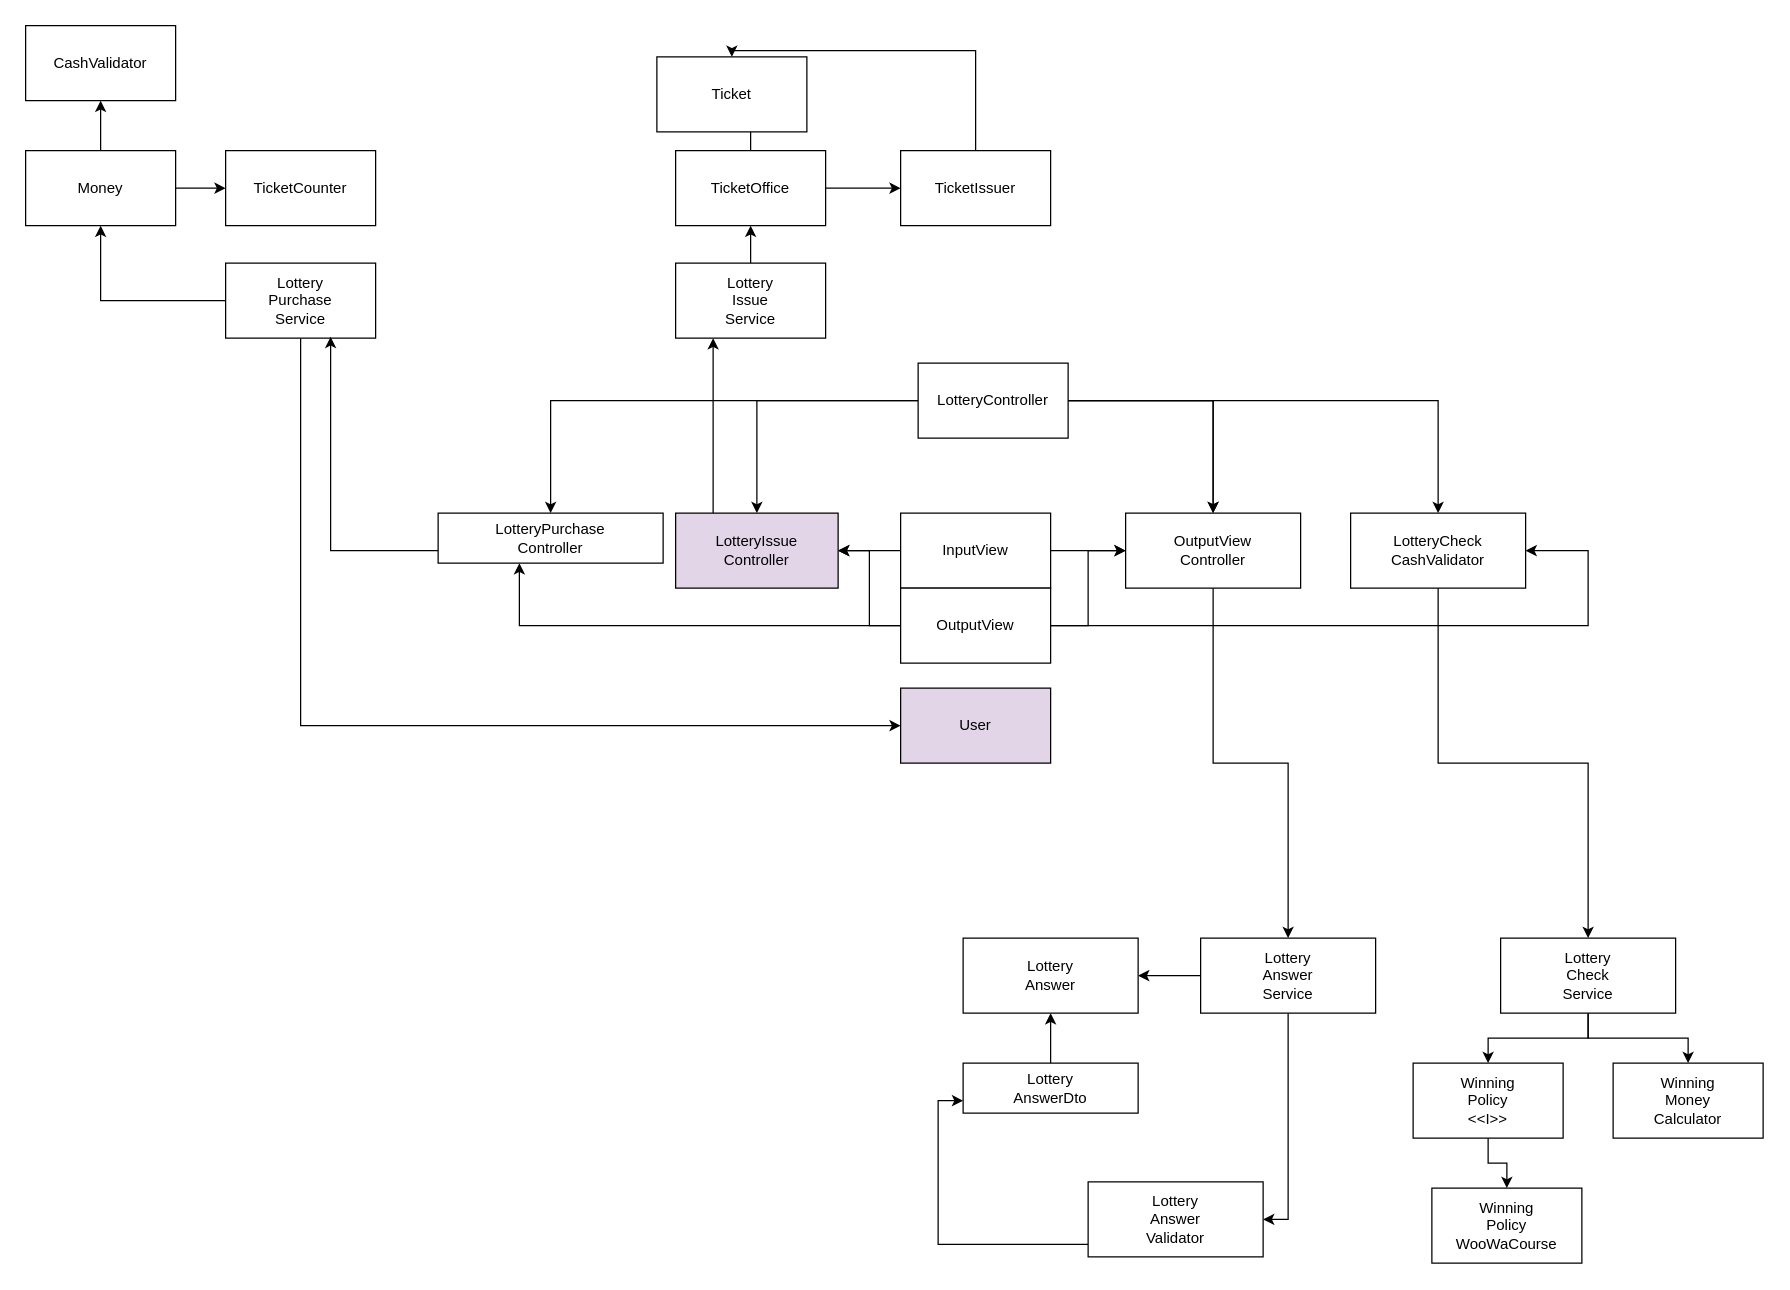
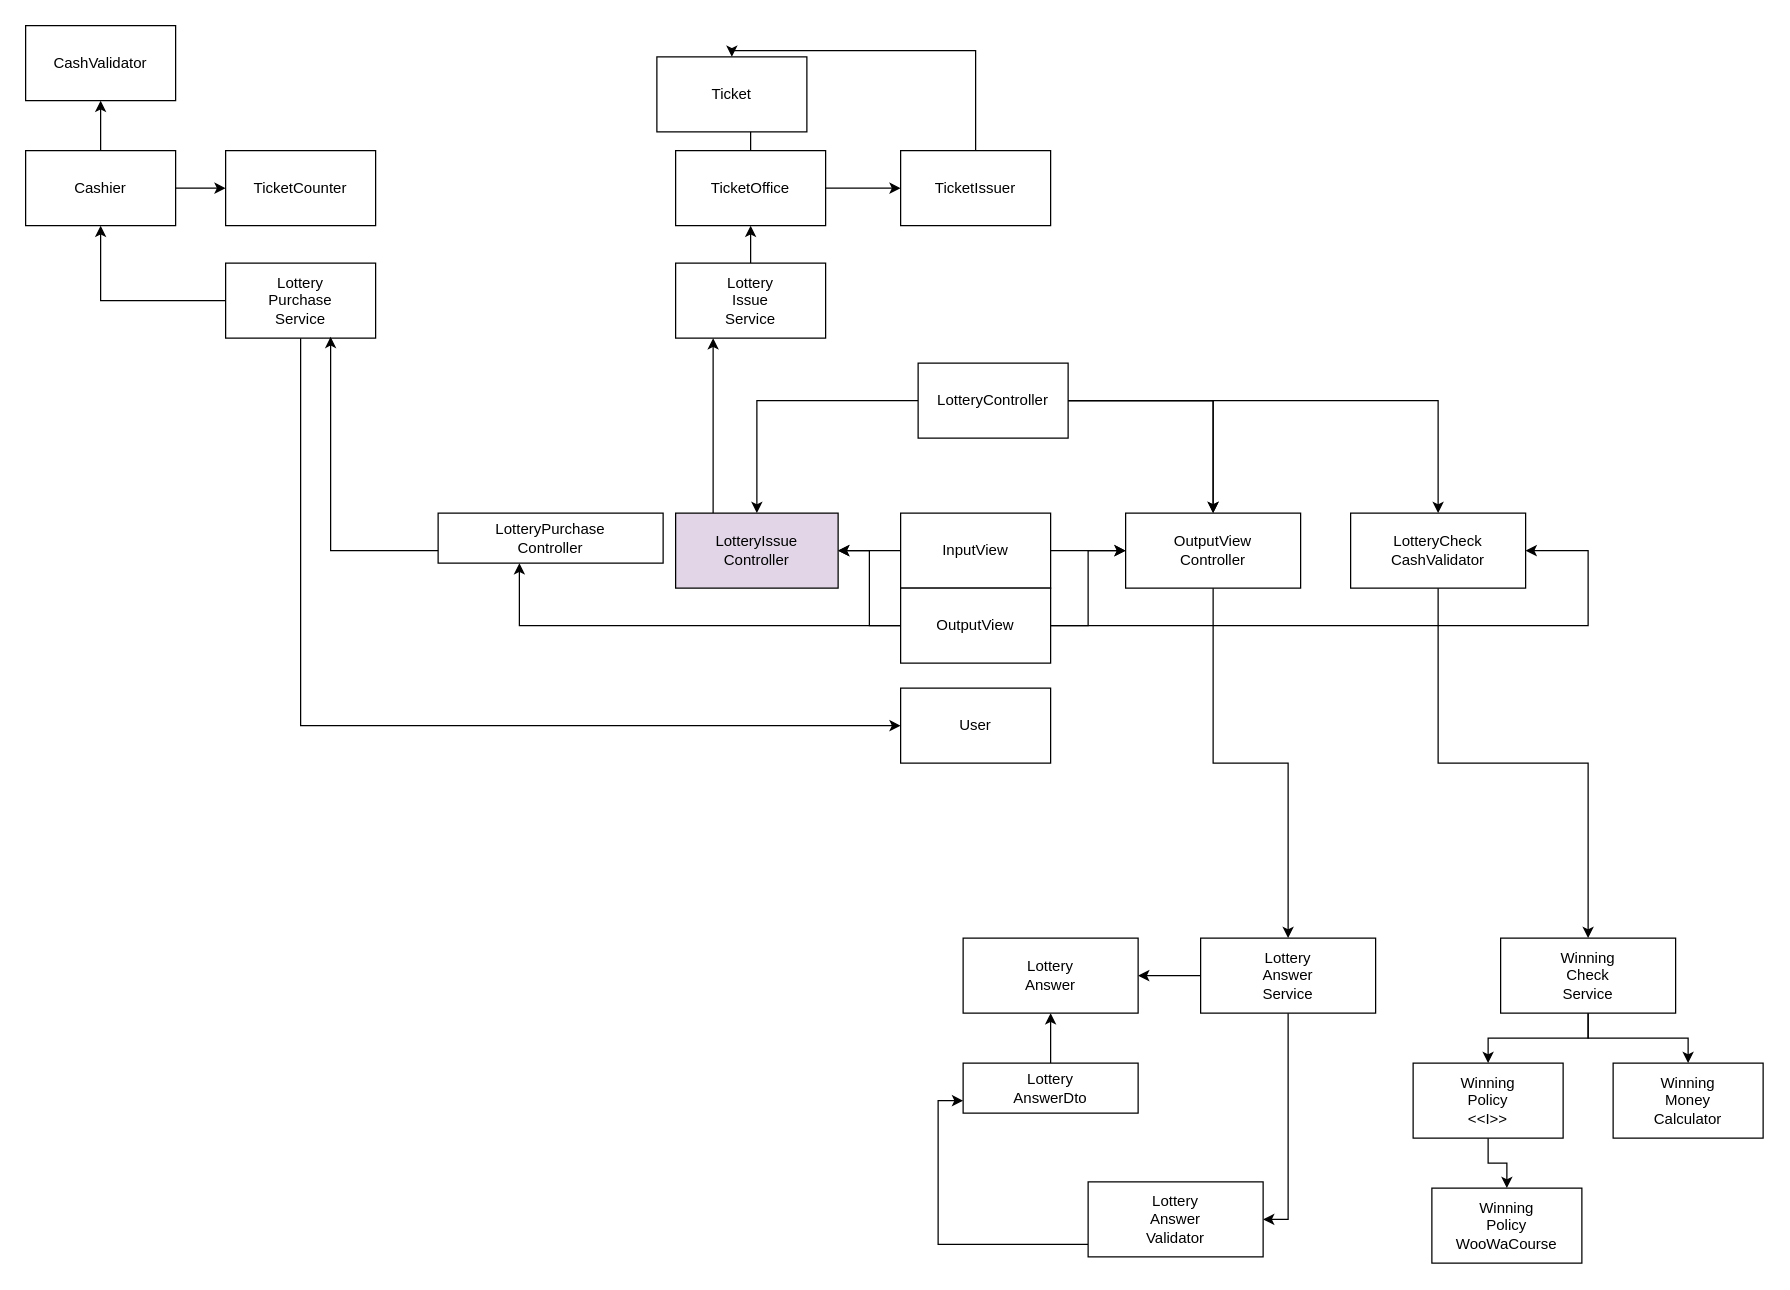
  <mxCell id="0" />
  <mxCell id="1" parent="0" />
  <mxCell id="2" style="edgeStyle=orthogonalEdgeStyle;rounded=0;orthogonalLoop=1;jettySize=auto;html=1;" edge="1" parent="1" source="6" target="16"><mxGeometry relative="1" as="geometry" /></mxCell>
  <mxCell id="3" style="edgeStyle=orthogonalEdgeStyle;rounded=0;orthogonalLoop=1;jettySize=auto;html=1;" edge="1" parent="1" source="9" target="51"><mxGeometry relative="1" as="geometry"><mxPoint x="720" y="500" as="sourcePoint" /><mxPoint x="415" y="510" as="targetPoint" /><Array as="points"><mxPoint x="780" y="500" /><mxPoint x="415" y="500" /></Array></mxGeometry></mxCell>
  <mxCell id="4" style="edgeStyle=orthogonalEdgeStyle;rounded=0;orthogonalLoop=1;jettySize=auto;html=1;" edge="1" parent="1" source="6" target="53"><mxGeometry relative="1" as="geometry" /></mxCell>
  <mxCell id="5" style="edgeStyle=orthogonalEdgeStyle;rounded=0;orthogonalLoop=1;jettySize=auto;html=1;" edge="1" parent="1" source="6" target="18"><mxGeometry relative="1" as="geometry"><Array as="points"><mxPoint x="1270" y="500" /></Array></mxGeometry></mxCell>
  <mxCell id="6" value="InputView" style="rounded=0;whiteSpace=wrap;html=1;" vertex="1" parent="1"><mxGeometry x="720" y="410" width="120" height="60" as="geometry" /></mxCell>
  <mxCell id="7" style="edgeStyle=orthogonalEdgeStyle;rounded=0;orthogonalLoop=1;jettySize=auto;html=1;exitX=0;exitY=0.5;exitDx=0;exitDy=0;" edge="1" parent="1" source="9" target="16"><mxGeometry relative="1" as="geometry" /></mxCell>
  <mxCell id="8" style="edgeStyle=orthogonalEdgeStyle;rounded=0;orthogonalLoop=1;jettySize=auto;html=1;" edge="1" parent="1" source="9" target="53"><mxGeometry relative="1" as="geometry" /></mxCell>
  <mxCell id="9" value="OutputView" style="rounded=0;whiteSpace=wrap;html=1;" vertex="1" parent="1"><mxGeometry x="720" y="470" width="120" height="60" as="geometry" /></mxCell>
- <mxCell id="10" style="edgeStyle=orthogonalEdgeStyle;rounded=0;orthogonalLoop=1;jettySize=auto;html=1;" edge="1" parent="1" source="14" target="51"><mxGeometry relative="1" as="geometry" /></mxCell>
  <mxCell id="11" style="edgeStyle=orthogonalEdgeStyle;rounded=0;orthogonalLoop=1;jettySize=auto;html=1;" edge="1" parent="1" source="14" target="16"><mxGeometry relative="1" as="geometry" /></mxCell>
  <mxCell id="12" style="edgeStyle=orthogonalEdgeStyle;rounded=0;orthogonalLoop=1;jettySize=auto;html=1;" edge="1" parent="1" source="14" target="53"><mxGeometry relative="1" as="geometry" /></mxCell>
  <mxCell id="13" style="edgeStyle=orthogonalEdgeStyle;rounded=0;orthogonalLoop=1;jettySize=auto;html=1;entryX=0.5;entryY=0;entryDx=0;entryDy=0;" edge="1" parent="1" source="14" target="18"><mxGeometry relative="1" as="geometry" /></mxCell>
  <mxCell id="14" value="LotteryController" style="rounded=0;whiteSpace=wrap;html=1;" vertex="1" parent="1"><mxGeometry x="734" y="290" width="120" height="60" as="geometry" /></mxCell>
  <mxCell id="15" style="edgeStyle=orthogonalEdgeStyle;rounded=0;orthogonalLoop=1;jettySize=auto;html=1;" edge="1" parent="1"><mxGeometry relative="1" as="geometry"><mxPoint x="570" y="410" as="sourcePoint" /><mxPoint x="570" y="270" as="targetPoint" /><Array as="points"><mxPoint x="570" y="310" /><mxPoint x="570" y="310" /></Array></mxGeometry></mxCell>
  <mxCell id="16" value="LotteryIssue&lt;br&gt;Controller" style="rounded=0;whiteSpace=wrap;html=1;fillColor=#e1d5e7;" vertex="1" parent="1"><mxGeometry x="540" y="410" width="130" height="60" as="geometry" /></mxCell>
  <mxCell id="17" style="edgeStyle=orthogonalEdgeStyle;rounded=0;orthogonalLoop=1;jettySize=auto;html=1;entryX=0.5;entryY=0;entryDx=0;entryDy=0;" edge="1" parent="1" source="18" target="20"><mxGeometry relative="1" as="geometry" /></mxCell>
  <mxCell id="18" value="LotteryCheck&lt;br&gt;CashValidator" style="rounded=0;whiteSpace=wrap;html=1;" vertex="1" parent="1"><mxGeometry x="1080" y="410" width="140" height="60" as="geometry" /></mxCell>
  <mxCell id="19" style="edgeStyle=orthogonalEdgeStyle;rounded=0;orthogonalLoop=1;jettySize=auto;html=1;" edge="1" parent="1" source="20" target="28"><mxGeometry relative="1" as="geometry" /></mxCell>
- <mxCell id="20" value="Lottery&lt;br&gt;Check&lt;br&gt;Service" style="rounded=0;whiteSpace=wrap;html=1;" vertex="1" parent="1"><mxGeometry x="1200" y="750" width="140" height="60" as="geometry" /></mxCell>
+ <mxCell id="20" value="Winning&lt;br&gt;Check&lt;br&gt;Service" style="rounded=0;whiteSpace=wrap;html=1;" vertex="1" parent="1"><mxGeometry x="1200" y="750" width="140" height="60" as="geometry" /></mxCell>
  <mxCell id="21" style="edgeStyle=orthogonalEdgeStyle;rounded=0;orthogonalLoop=1;jettySize=auto;html=1;entryX=1;entryY=0.5;entryDx=0;entryDy=0;" edge="1" parent="1" source="23" target="27"><mxGeometry relative="1" as="geometry" /></mxCell>
  <mxCell id="22" style="edgeStyle=orthogonalEdgeStyle;rounded=0;orthogonalLoop=1;jettySize=auto;html=1;entryX=1;entryY=0.5;entryDx=0;entryDy=0;" edge="1" parent="1" source="23" target="34"><mxGeometry relative="1" as="geometry" /></mxCell>
  <mxCell id="23" value="Lottery&lt;br&gt;Answer&lt;br&gt;Service" style="rounded=0;whiteSpace=wrap;html=1;" vertex="1" parent="1"><mxGeometry x="960" y="750" width="140" height="60" as="geometry" /></mxCell>
  <mxCell id="24" style="edgeStyle=orthogonalEdgeStyle;rounded=0;orthogonalLoop=1;jettySize=auto;html=1;" edge="1" parent="1" source="25" target="34"><mxGeometry relative="1" as="geometry" /></mxCell>
  <mxCell id="25" value="Lottery&lt;br&gt;AnswerDto" style="rounded=0;whiteSpace=wrap;html=1;" vertex="1" parent="1"><mxGeometry x="770" y="850" width="140" height="40" as="geometry" /></mxCell>
  <mxCell id="26" style="edgeStyle=orthogonalEdgeStyle;rounded=0;orthogonalLoop=1;jettySize=auto;html=1;" edge="1" parent="1" source="27" target="25"><mxGeometry relative="1" as="geometry"><Array as="points"><mxPoint x="750" y="995" /><mxPoint x="750" y="880" /></Array></mxGeometry></mxCell>
  <mxCell id="27" value="Lottery&lt;br&gt;Answer&lt;br&gt;Validator" style="rounded=0;whiteSpace=wrap;html=1;" vertex="1" parent="1"><mxGeometry x="870" y="945" width="140" height="60" as="geometry" /></mxCell>
  <mxCell id="28" value="Winning&lt;br&gt;Money&lt;br&gt;Calculator" style="rounded=0;whiteSpace=wrap;html=1;" vertex="1" parent="1"><mxGeometry x="1290" y="850" width="120" height="60" as="geometry" /></mxCell>
  <mxCell id="29" style="edgeStyle=orthogonalEdgeStyle;rounded=0;orthogonalLoop=1;jettySize=auto;html=1;" edge="1" parent="1" source="30" target="31"><mxGeometry relative="1" as="geometry" /></mxCell>
  <mxCell id="30" value="Winning&lt;br&gt;Policy&lt;br&gt;&amp;lt;&amp;lt;I&amp;gt;&amp;gt;" style="rounded=0;whiteSpace=wrap;html=1;" vertex="1" parent="1"><mxGeometry x="1130" y="850" width="120" height="60" as="geometry" /></mxCell>
  <mxCell id="31" value="Winning&lt;br&gt;Policy&lt;br&gt;WooWaCourse" style="rounded=0;whiteSpace=wrap;html=1;" vertex="1" parent="1"><mxGeometry x="1145" y="950" width="120" height="60" as="geometry" /></mxCell>
- <mxCell id="32" value="User" style="rounded=0;whiteSpace=wrap;html=1;fillColor=#e1d5e7;" vertex="1" parent="1"><mxGeometry x="720" y="550" width="120" height="60" as="geometry" /></mxCell>
+ <mxCell id="32" value="User" style="rounded=0;whiteSpace=wrap;html=1;" vertex="1" parent="1"><mxGeometry x="720" y="550" width="120" height="60" as="geometry" /></mxCell>
  <mxCell id="33" style="edgeStyle=orthogonalEdgeStyle;rounded=0;orthogonalLoop=1;jettySize=auto;html=1;" edge="1" parent="1" source="20" target="30"><mxGeometry relative="1" as="geometry" /></mxCell>
  <mxCell id="34" value="Lottery&lt;br&gt;Answer" style="rounded=0;whiteSpace=wrap;html=1;" vertex="1" parent="1"><mxGeometry x="770" y="750" width="140" height="60" as="geometry" /></mxCell>
  <mxCell id="35" style="edgeStyle=orthogonalEdgeStyle;rounded=0;orthogonalLoop=1;jettySize=auto;html=1;" edge="1" parent="1" source="37" target="43"><mxGeometry relative="1" as="geometry" /></mxCell>
  <mxCell id="36" style="edgeStyle=orthogonalEdgeStyle;rounded=0;orthogonalLoop=1;jettySize=auto;html=1;entryX=0;entryY=0.5;entryDx=0;entryDy=0;" edge="1" parent="1" source="37" target="45"><mxGeometry relative="1" as="geometry" /></mxCell>
  <mxCell id="37" value="TicketOffice" style="rounded=0;whiteSpace=wrap;html=1;" vertex="1" parent="1"><mxGeometry x="540" y="120" width="120" height="60" as="geometry" /></mxCell>
  <mxCell id="38" style="edgeStyle=orthogonalEdgeStyle;rounded=0;orthogonalLoop=1;jettySize=auto;html=1;entryX=0;entryY=0.5;entryDx=0;entryDy=0;" edge="1" parent="1" source="40" target="32"><mxGeometry relative="1" as="geometry"><Array as="points"><mxPoint x="240" y="580" /></Array></mxGeometry></mxCell>
  <mxCell id="39" style="edgeStyle=orthogonalEdgeStyle;rounded=0;orthogonalLoop=1;jettySize=auto;html=1;entryX=0.5;entryY=1;entryDx=0;entryDy=0;" edge="1" parent="1" source="40" target="48"><mxGeometry relative="1" as="geometry" /></mxCell>
  <mxCell id="40" value="Lottery&lt;br style=&quot;border-color: var(--border-color);&quot;&gt;Purchase&lt;br style=&quot;border-color: var(--border-color);&quot;&gt;Service" style="rounded=0;whiteSpace=wrap;html=1;" vertex="1" parent="1"><mxGeometry x="180" y="210" width="120" height="60" as="geometry" /></mxCell>
  <mxCell id="41" style="edgeStyle=orthogonalEdgeStyle;rounded=0;orthogonalLoop=1;jettySize=auto;html=1;" edge="1" parent="1" source="42" target="37"><mxGeometry relative="1" as="geometry" /></mxCell>
  <mxCell id="42" value="Lottery&lt;br&gt;Issue&lt;br&gt;Service" style="rounded=0;whiteSpace=wrap;html=1;" vertex="1" parent="1"><mxGeometry x="540" y="210" width="120" height="60" as="geometry" /></mxCell>
  <mxCell id="43" value="Ticket" style="rounded=0;whiteSpace=wrap;html=1;" vertex="1" parent="1"><mxGeometry x="525" y="45" width="120" height="60" as="geometry" /></mxCell>
  <mxCell id="44" style="edgeStyle=orthogonalEdgeStyle;rounded=0;orthogonalLoop=1;jettySize=auto;html=1;" edge="1" parent="1" source="45" target="43"><mxGeometry relative="1" as="geometry"><mxPoint x="740" y="280" as="targetPoint" /><Array as="points"><mxPoint x="780" y="40" /></Array></mxGeometry></mxCell>
  <mxCell id="45" value="TicketIssuer" style="rounded=0;whiteSpace=wrap;html=1;" vertex="1" parent="1"><mxGeometry x="720" y="120" width="120" height="60" as="geometry" /></mxCell>
  <mxCell id="46" style="edgeStyle=orthogonalEdgeStyle;rounded=0;orthogonalLoop=1;jettySize=auto;html=1;" edge="1" parent="1" source="48" target="49"><mxGeometry relative="1" as="geometry" /></mxCell>
  <mxCell id="47" style="edgeStyle=orthogonalEdgeStyle;rounded=0;orthogonalLoop=1;jettySize=auto;html=1;" edge="1" parent="1" source="48" target="55"><mxGeometry relative="1" as="geometry" /></mxCell>
- <mxCell id="48" value="Money" style="rounded=0;whiteSpace=wrap;html=1;" vertex="1" parent="1"><mxGeometry x="20" y="120" width="120" height="60" as="geometry" /></mxCell>
+ <mxCell id="48" value="Cashier" style="rounded=0;whiteSpace=wrap;html=1;" vertex="1" parent="1"><mxGeometry x="20" y="120" width="120" height="60" as="geometry" /></mxCell>
  <mxCell id="49" value="TicketCounter" style="rounded=0;whiteSpace=wrap;html=1;" vertex="1" parent="1"><mxGeometry x="180" y="120" width="120" height="60" as="geometry" /></mxCell>
  <mxCell id="50" style="edgeStyle=orthogonalEdgeStyle;rounded=0;orthogonalLoop=1;jettySize=auto;html=1;entryX=0.5;entryY=0;entryDx=0;entryDy=0;" edge="1" parent="1" source="53" target="23"><mxGeometry relative="1" as="geometry" /></mxCell>
  <mxCell id="51" value="LotteryPurchase&lt;br&gt;Controller" style="rounded=0;whiteSpace=wrap;html=1;" vertex="1" parent="1"><mxGeometry x="350" y="410" width="180" height="40" as="geometry" /></mxCell>
  <mxCell id="52" value="" style="edgeStyle=orthogonalEdgeStyle;rounded=0;orthogonalLoop=1;jettySize=auto;html=1;" edge="1" parent="1" source="14" target="53"><mxGeometry relative="1" as="geometry"><mxPoint x="840" y="440" as="sourcePoint" /><mxPoint x="1137" y="530" as="targetPoint" /></mxGeometry></mxCell>
  <mxCell id="53" value="OutputView&lt;br&gt;Controller" style="rounded=0;whiteSpace=wrap;html=1;" vertex="1" parent="1"><mxGeometry x="900" y="410" width="140" height="60" as="geometry" /></mxCell>
  <mxCell id="54" style="edgeStyle=orthogonalEdgeStyle;rounded=0;orthogonalLoop=1;jettySize=auto;html=1;entryX=0.7;entryY=0.983;entryDx=0;entryDy=0;entryPerimeter=0;" edge="1" parent="1" source="51" target="40"><mxGeometry relative="1" as="geometry"><Array as="points"><mxPoint x="264" y="440" /></Array></mxGeometry></mxCell>
  <mxCell id="55" value="CashValidator" style="rounded=0;whiteSpace=wrap;html=1;" vertex="1" parent="1"><mxGeometry x="20" y="20" width="120" height="60" as="geometry" /></mxCell>
